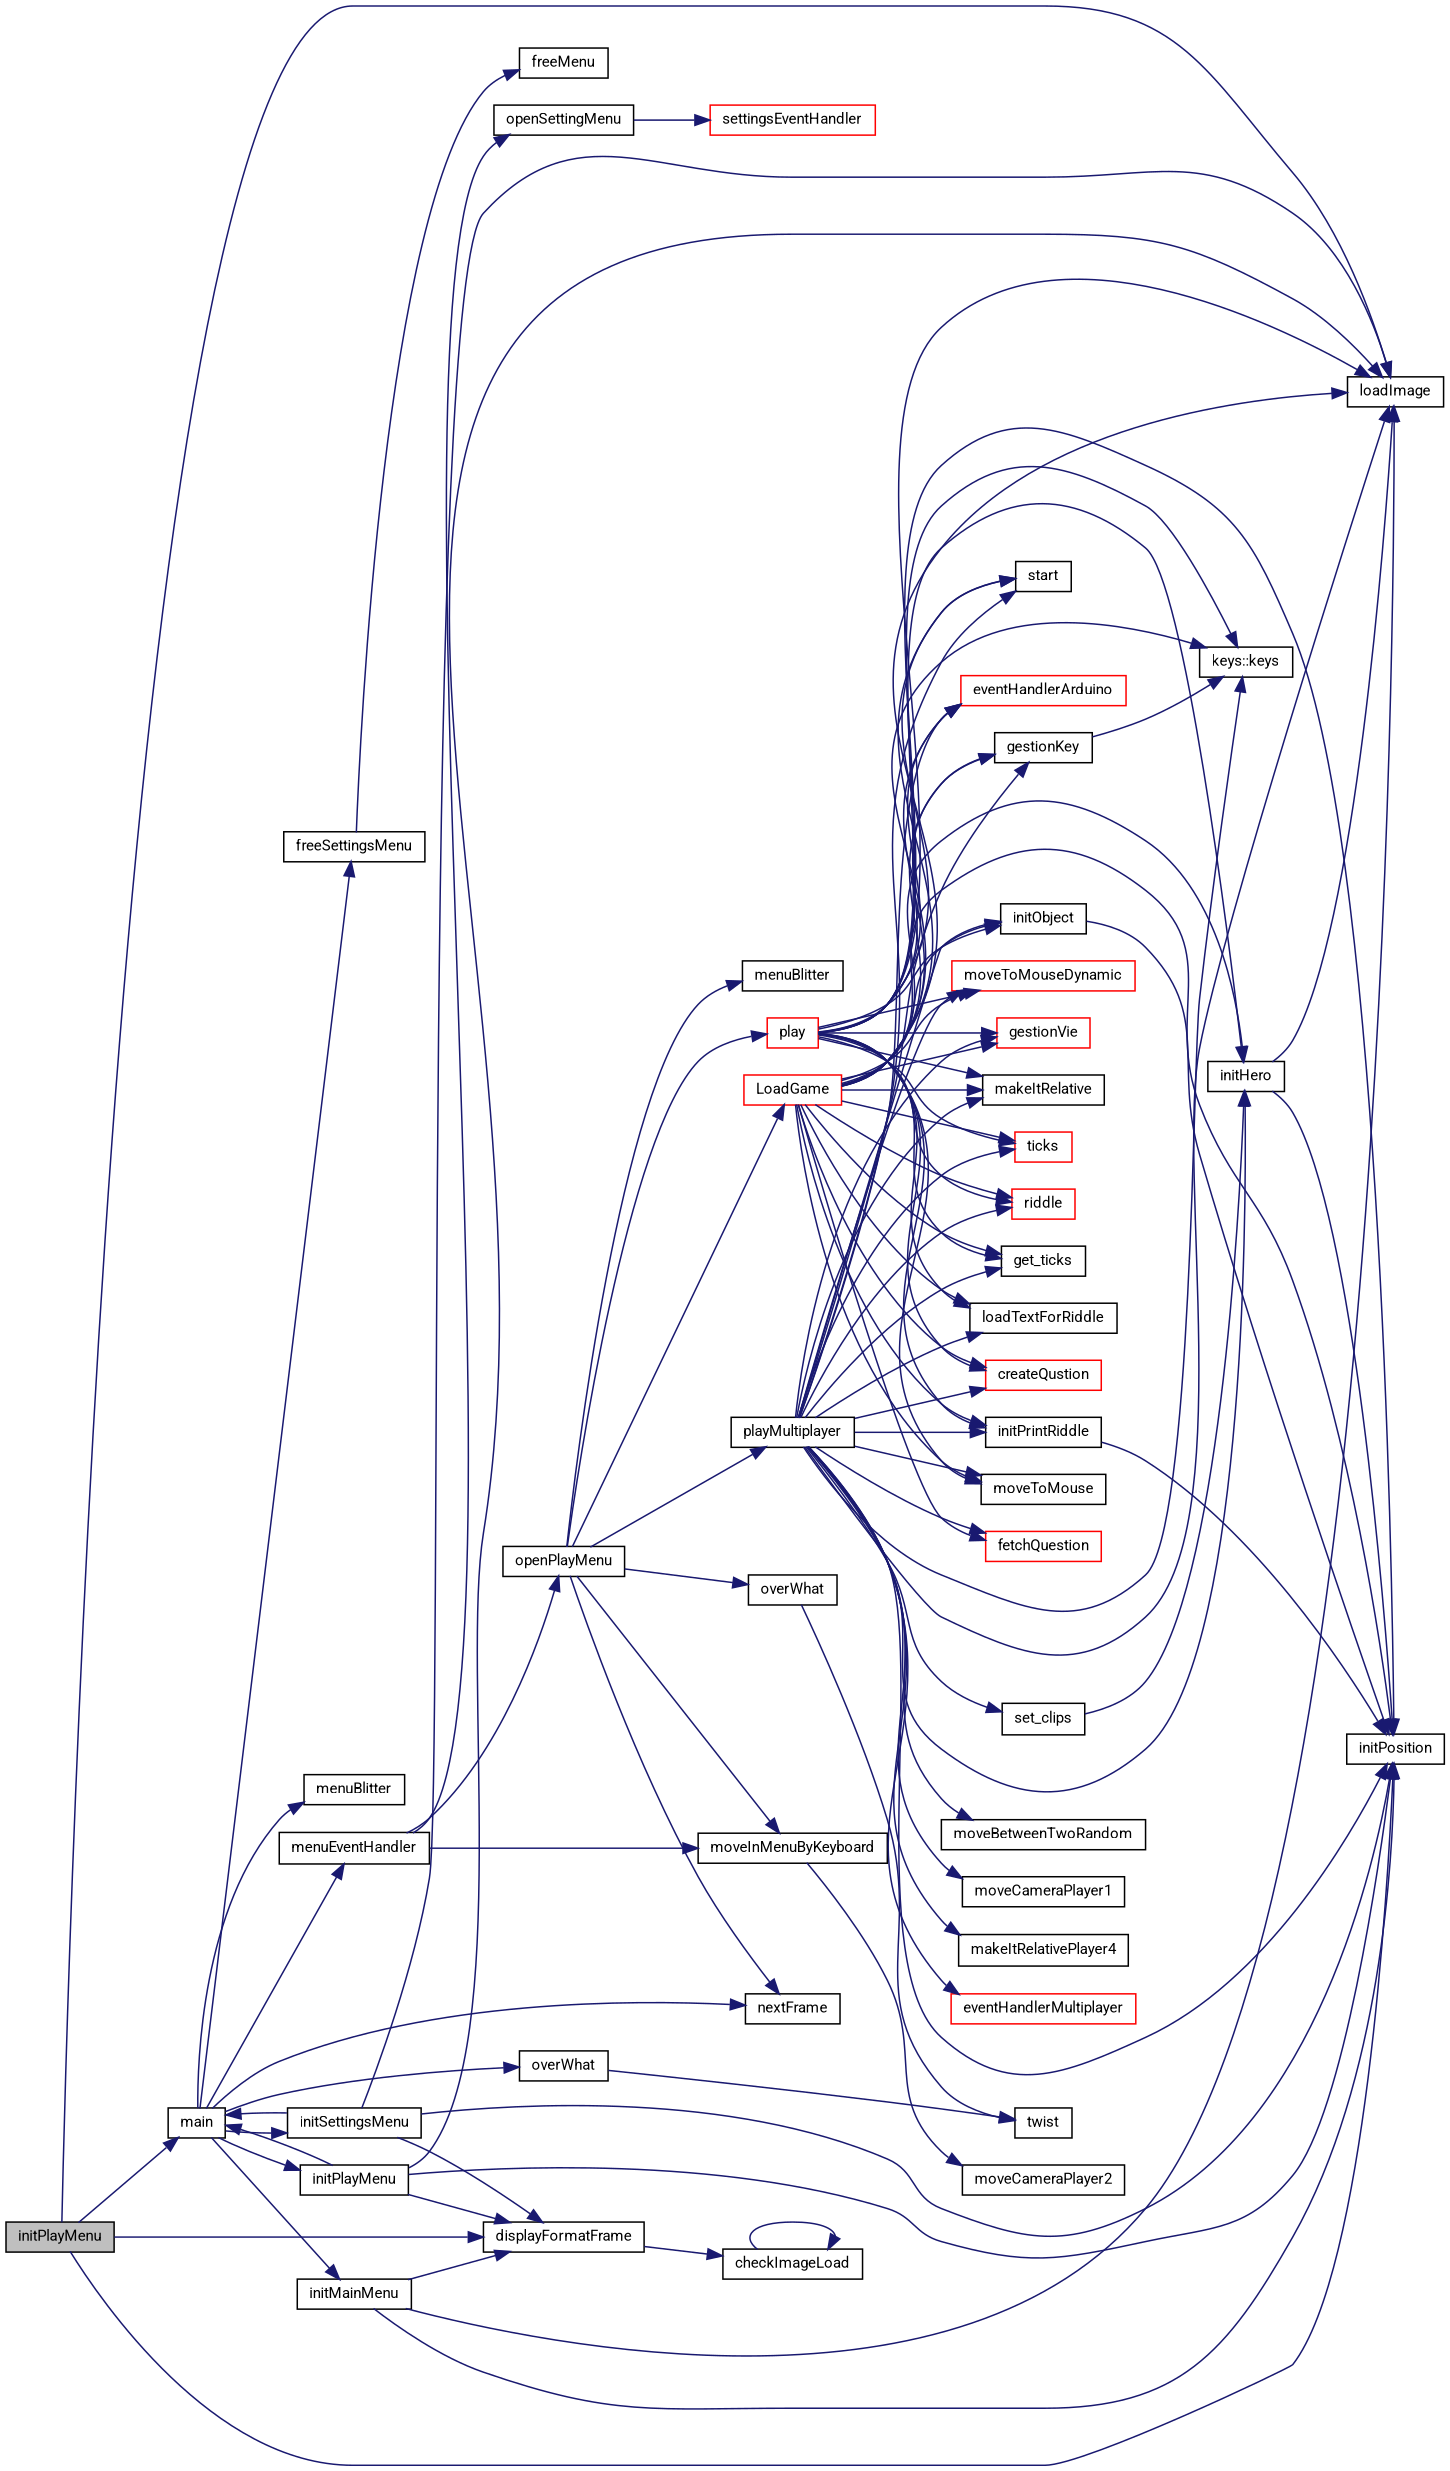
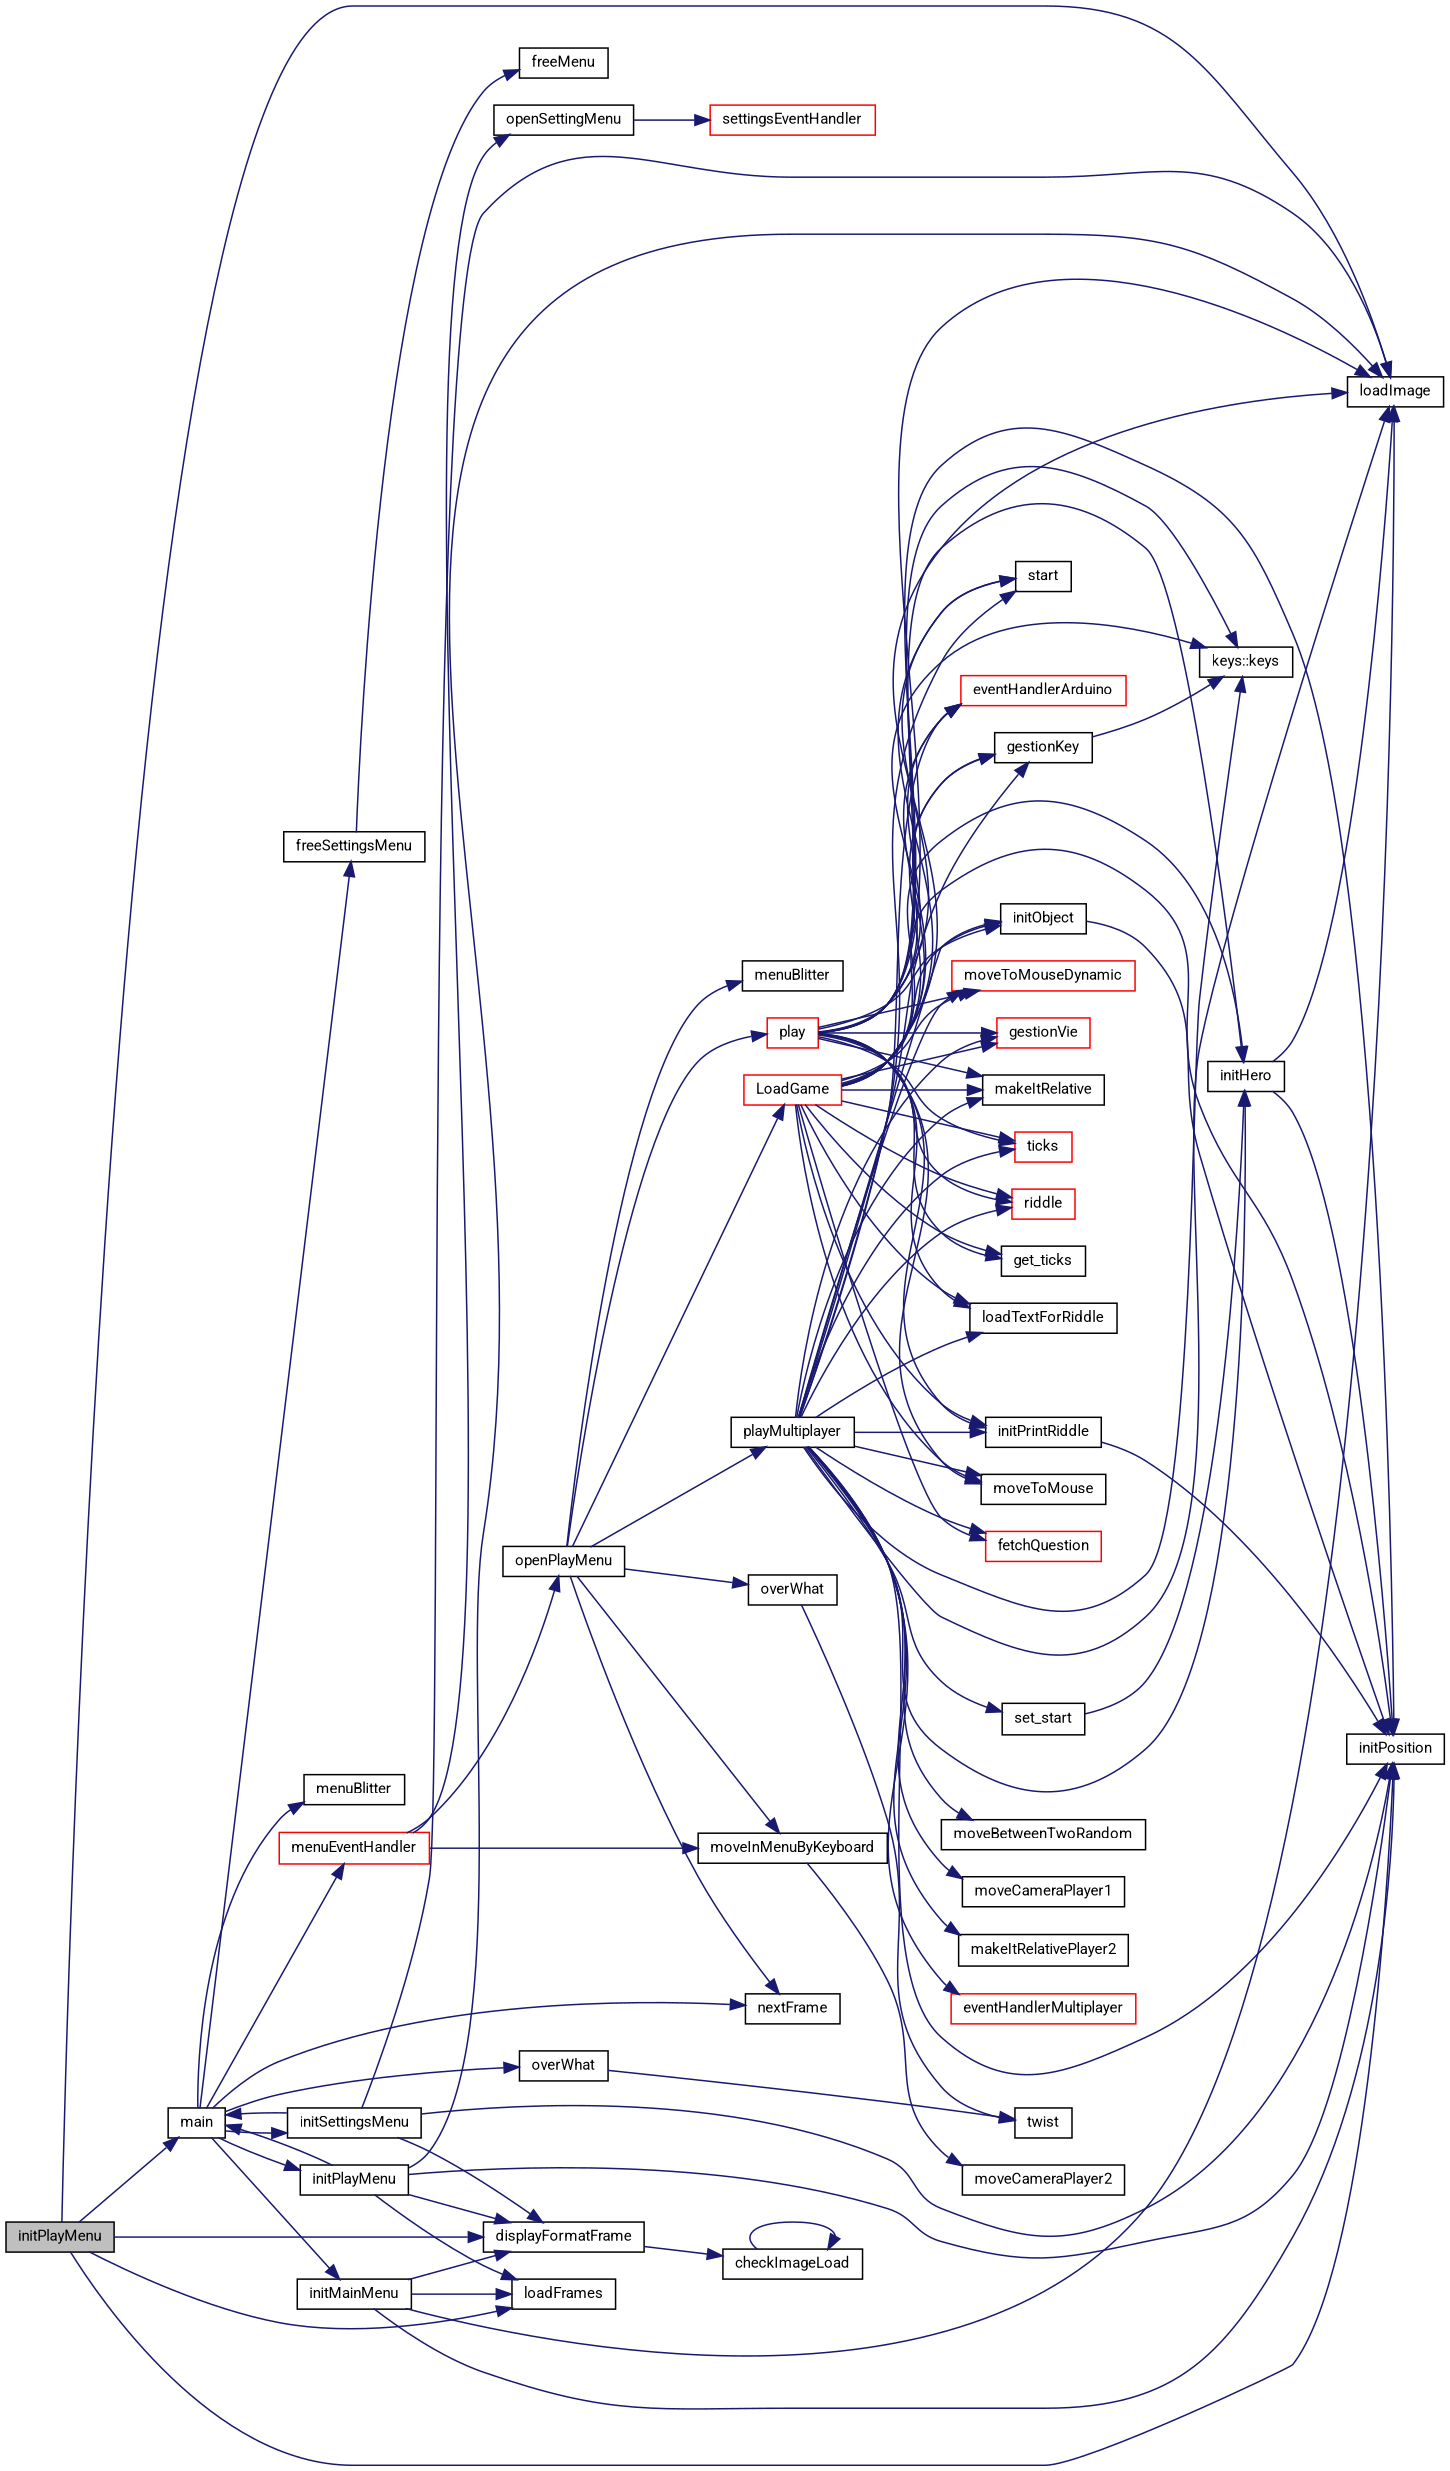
  digraph {
    rankdir=LR
    node [color=black fillcolor=white fontname=Roboto fontsize=10 shape=record style=filled]
    edge [color=midnightblue fontname=Roboto fontsize=10 labelfontname=Roboto labelfontsize=10 style=solid]
    n1 [fillcolor=grey75 fontcolor=black height=0.2 label=initPlayMenu width=0.4]
    n2 [height=0.2 label=main width=0.4]
    n3 [height=0.2 label=loadImage width=0.4]
    n4 [height=0.2 label=displayFormatFrame width=0.4]
    n5 [height=0.2 label=initPosition width=0.4]
+   n6 [height=0.2 label=loadFrames width=0.4]
    n7 [height=0.2 label=initMainMenu width=0.4]
    n8 [height=0.2 label=initPlayMenu width=0.4]
    n9 [height=0.2 label=initSettingsMenu width=0.4]
-   n10 [height=0.2 label=menuEventHandler width=0.4]
+   n10 [color=red height=0.2 label=menuEventHandler width=0.4]
    n11 [height=0.2 label=nextFrame width=0.4]
    n12 [height=0.2 label=overWhat width=0.4]
    n13 [height=0.2 label=menuBlitter width=0.4]
    n14 [height=0.2 label=freeSettingsMenu width=0.4]
    n15 [height=0.2 label=checkImageLoad width=0.4]
    n16 [height=0.2 label=openPlayMenu width=0.4]
    n17 [height=0.2 label=moveInMenuByKeyboard width=0.4]
    n18 [height=0.2 label=openSettingMenu width=0.4]
    n19 [height=0.2 label=twist width=0.4]
    n20 [height=0.2 label=freeMenu width=0.4]
    n21 [height=0.2 label=playMultiplayer width=0.4]
    n22 [color=red height=0.2 label=LoadGame width=0.4]
    n23 [color=red height=0.2 label=play width=0.4]
    n24 [height=0.2 label=overWhat width=0.4]
    n25 [height=0.2 label=menuBlitter width=0.4]
    n26 [height=0.2 label=moveCameraPlayer2 width=0.4]
    n27 [color=red height=0.2 label=settingsEventHandler width=0.4]
    n28 [height=0.2 label="keys::keys" width=0.4]
-   n29 [height=0.2 label=set_clips width=0.4]
+   n29 [height=0.2 label=set_start width=0.4]
    n30 [height=0.2 label=initHero width=0.4]
    n31 [height=0.2 label=initObject width=0.4]
    n32 [color=red height=0.2 label=fetchQuestion width=0.4]
    n33 [height=0.2 label=loadTextForRiddle width=0.4]
    n34 [height=0.2 label=initPrintRiddle width=0.4]
-   n35 [color=red height=0.2 label=createQustion width=0.4]
    n36 [height=0.2 label=moveToMouse width=0.4]
    n37 [height=0.2 label=start width=0.4]
    n38 [color=red height=0.2 label=eventHandlerArduino width=0.4]
    n39 [color=red height=0.2 label=eventHandlerMultiplayer width=0.4]
    n40 [color=red height=0.2 label=moveToMouseDynamic width=0.4]
    n41 [height=0.2 label=moveBetweenTwoRandom width=0.4]
    n42 [height=0.2 label=moveCameraPlayer1 width=0.4]
    n43 [color=red height=0.2 label=gestionVie width=0.4]
    n44 [height=0.2 label=makeItRelative width=0.4]
-   n45 [height=0.2 label=makeItRelativePlayer4 width=0.4]
+   n45 [height=0.2 label=makeItRelativePlayer2 width=0.4]
    n46 [color=red height=0.2 label=ticks width=0.4]
    n47 [color=red height=0.2 label=riddle width=0.4]
    n48 [height=0.2 label=gestionKey width=0.4]
    n49 [height=0.2 label=get_ticks width=0.4]
    n1 -> n2
    n1 -> n3
    n1 -> n4
    n1 -> n5
+   n1 -> n6
    n2 -> n7
    n2 -> n8
    n2 -> n9
    n2 -> n10
    n2 -> n11
    n2 -> n12
    n2 -> n13
    n2 -> n14
    n4 -> n15
    n7 -> n3
    n7 -> n4
    n7 -> n5
+   n7 -> n6
    n8 -> n2
    n8 -> n3
    n8 -> n4
    n8 -> n5
+   n8 -> n6
    n9 -> n2
    n9 -> n3
    n9 -> n4
    n9 -> n5
    n10 -> n16
    n10 -> n17
    n10 -> n18
    n12 -> n19
    n14 -> n20
    n15 -> n15
    n16 -> n11
    n16 -> n17
    n16 -> n21
    n16 -> n22
    n16 -> n23
    n16 -> n24
    n16 -> n25
    n17 -> n26
    n18 -> n27
    n21 -> n3
    n21 -> n5
    n21 -> n28
    n21 -> n29
    n21 -> n30
    n21 -> n31
    n21 -> n32
    n21 -> n33
    n21 -> n34
-   n21 -> n35
    n21 -> n36
    n21 -> n37
    n21 -> n38
    n21 -> n39
    n21 -> n40
    n21 -> n41
    n21 -> n42
    n21 -> n43
    n21 -> n44
    n21 -> n45
    n21 -> n46
    n21 -> n47
    n21 -> n48
-   n21 -> n49
    n22 -> n3
    n22 -> n5
    n22 -> n28
    n22 -> n30
    n22 -> n31
    n22 -> n32
    n22 -> n33
    n22 -> n34
-   n22 -> n35
    n22 -> n36
    n22 -> n37
    n22 -> n38
    n22 -> n40
    n22 -> n43
    n22 -> n44
    n22 -> n46
    n22 -> n47
    n22 -> n48
    n22 -> n49
    n23 -> n3
    n23 -> n5
    n23 -> n28
    n23 -> n30
    n23 -> n31
    n23 -> n33
    n23 -> n34
-   n23 -> n35
    n23 -> n36
    n23 -> n37
    n23 -> n38
    n23 -> n40
    n23 -> n43
    n23 -> n44
    n23 -> n46
    n23 -> n47
    n23 -> n48
    n23 -> n49
    n24 -> n19
    n29 -> n30
    n30 -> n3
    n30 -> n5
    n31 -> n5
    n34 -> n5
    n48 -> n28
  }
